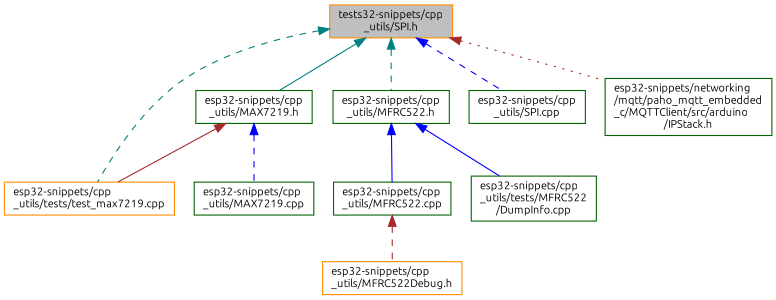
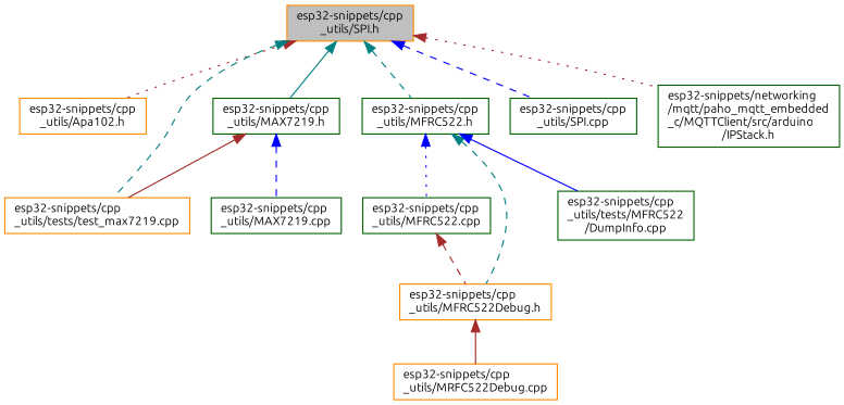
  digraph {
    fontname=Ubuntu
    node [color=darkgreen fillcolor=white fontname=Ubuntu fontsize=10 shape=record style=filled]
    edge [color=brown dir=back fontname=Ubuntu fontsize=10 labelfontname=Helvetica labelfontsize=10 style=dashed]
-   n1 [color=darkorange fillcolor=grey75 fontcolor=black height=0.2 label="tests32-snippets/cpp\l_utils/SPI.h" width=0.4]
+   n1 [color=darkorange fillcolor=grey75 fontcolor=black height=0.2 label="esp32-snippets/cpp\l_utils/SPI.h" width=0.4]
+   n2 [color=darkorange height=0.2 label="esp32-snippets/cpp\l_utils/Apa102.h" width=0.4]
    n3 [height=0.2 label="esp32-snippets/cpp\l_utils/MAX7219.h" width=0.4]
    n4 [color=darkorange height=0.2 label="esp32-snippets/cpp\l_utils/tests/test_max7219.cpp" width=0.4]
    n5 [height=0.2 label="esp32-snippets/cpp\l_utils/MFRC522.h" width=0.4]
    n6 [height=0.2 label="esp32-snippets/cpp\l_utils/SPI.cpp" width=0.4]
    n7 [height=0.2 label="esp32-snippets/networking\l/mqtt/paho_mqtt_embedded\l_c/MQTTClient/src/arduino\l/IPStack.h" width=0.4]
    n8 [height=0.2 label="esp32-snippets/cpp\l_utils/MAX7219.cpp" width=0.4]
    n9 [height=0.2 label="esp32-snippets/cpp\l_utils/MFRC522.cpp" width=0.4]
    n10 [color=darkorange height=0.2 label="esp32-snippets/cpp\l_utils/MFRC522Debug.h" width=0.4]
    n11 [height=0.2 label="esp32-snippets/cpp\l_utils/tests/MFRC522\l/DumpInfo.cpp" width=0.4]
+   n12 [color=darkorange height=0.2 label="esp32-snippets/cpp\l_utils/MRFC522Debug.cpp" width=0.4]
+   n1 -> n2 [style=dotted]
    n1 -> n3 [color=teal style=solid]
    n1 -> n4 [color=teal]
    n1 -> n5 [color=teal]
    n1 -> n6 [color=blue]
    n1 -> n7 [style=dotted]
    n3 -> n4 [style=solid]
    n3 -> n8 [color=blue]
-   n5 -> n9 [color=blue style=solid]
+   n5 -> n9 [color=blue style=dotted]
+   n5 -> n10 [color=teal]
    n5 -> n11 [color=blue style=solid]
    n9 -> n10
+   n10 -> n12 [style=solid]
  }
